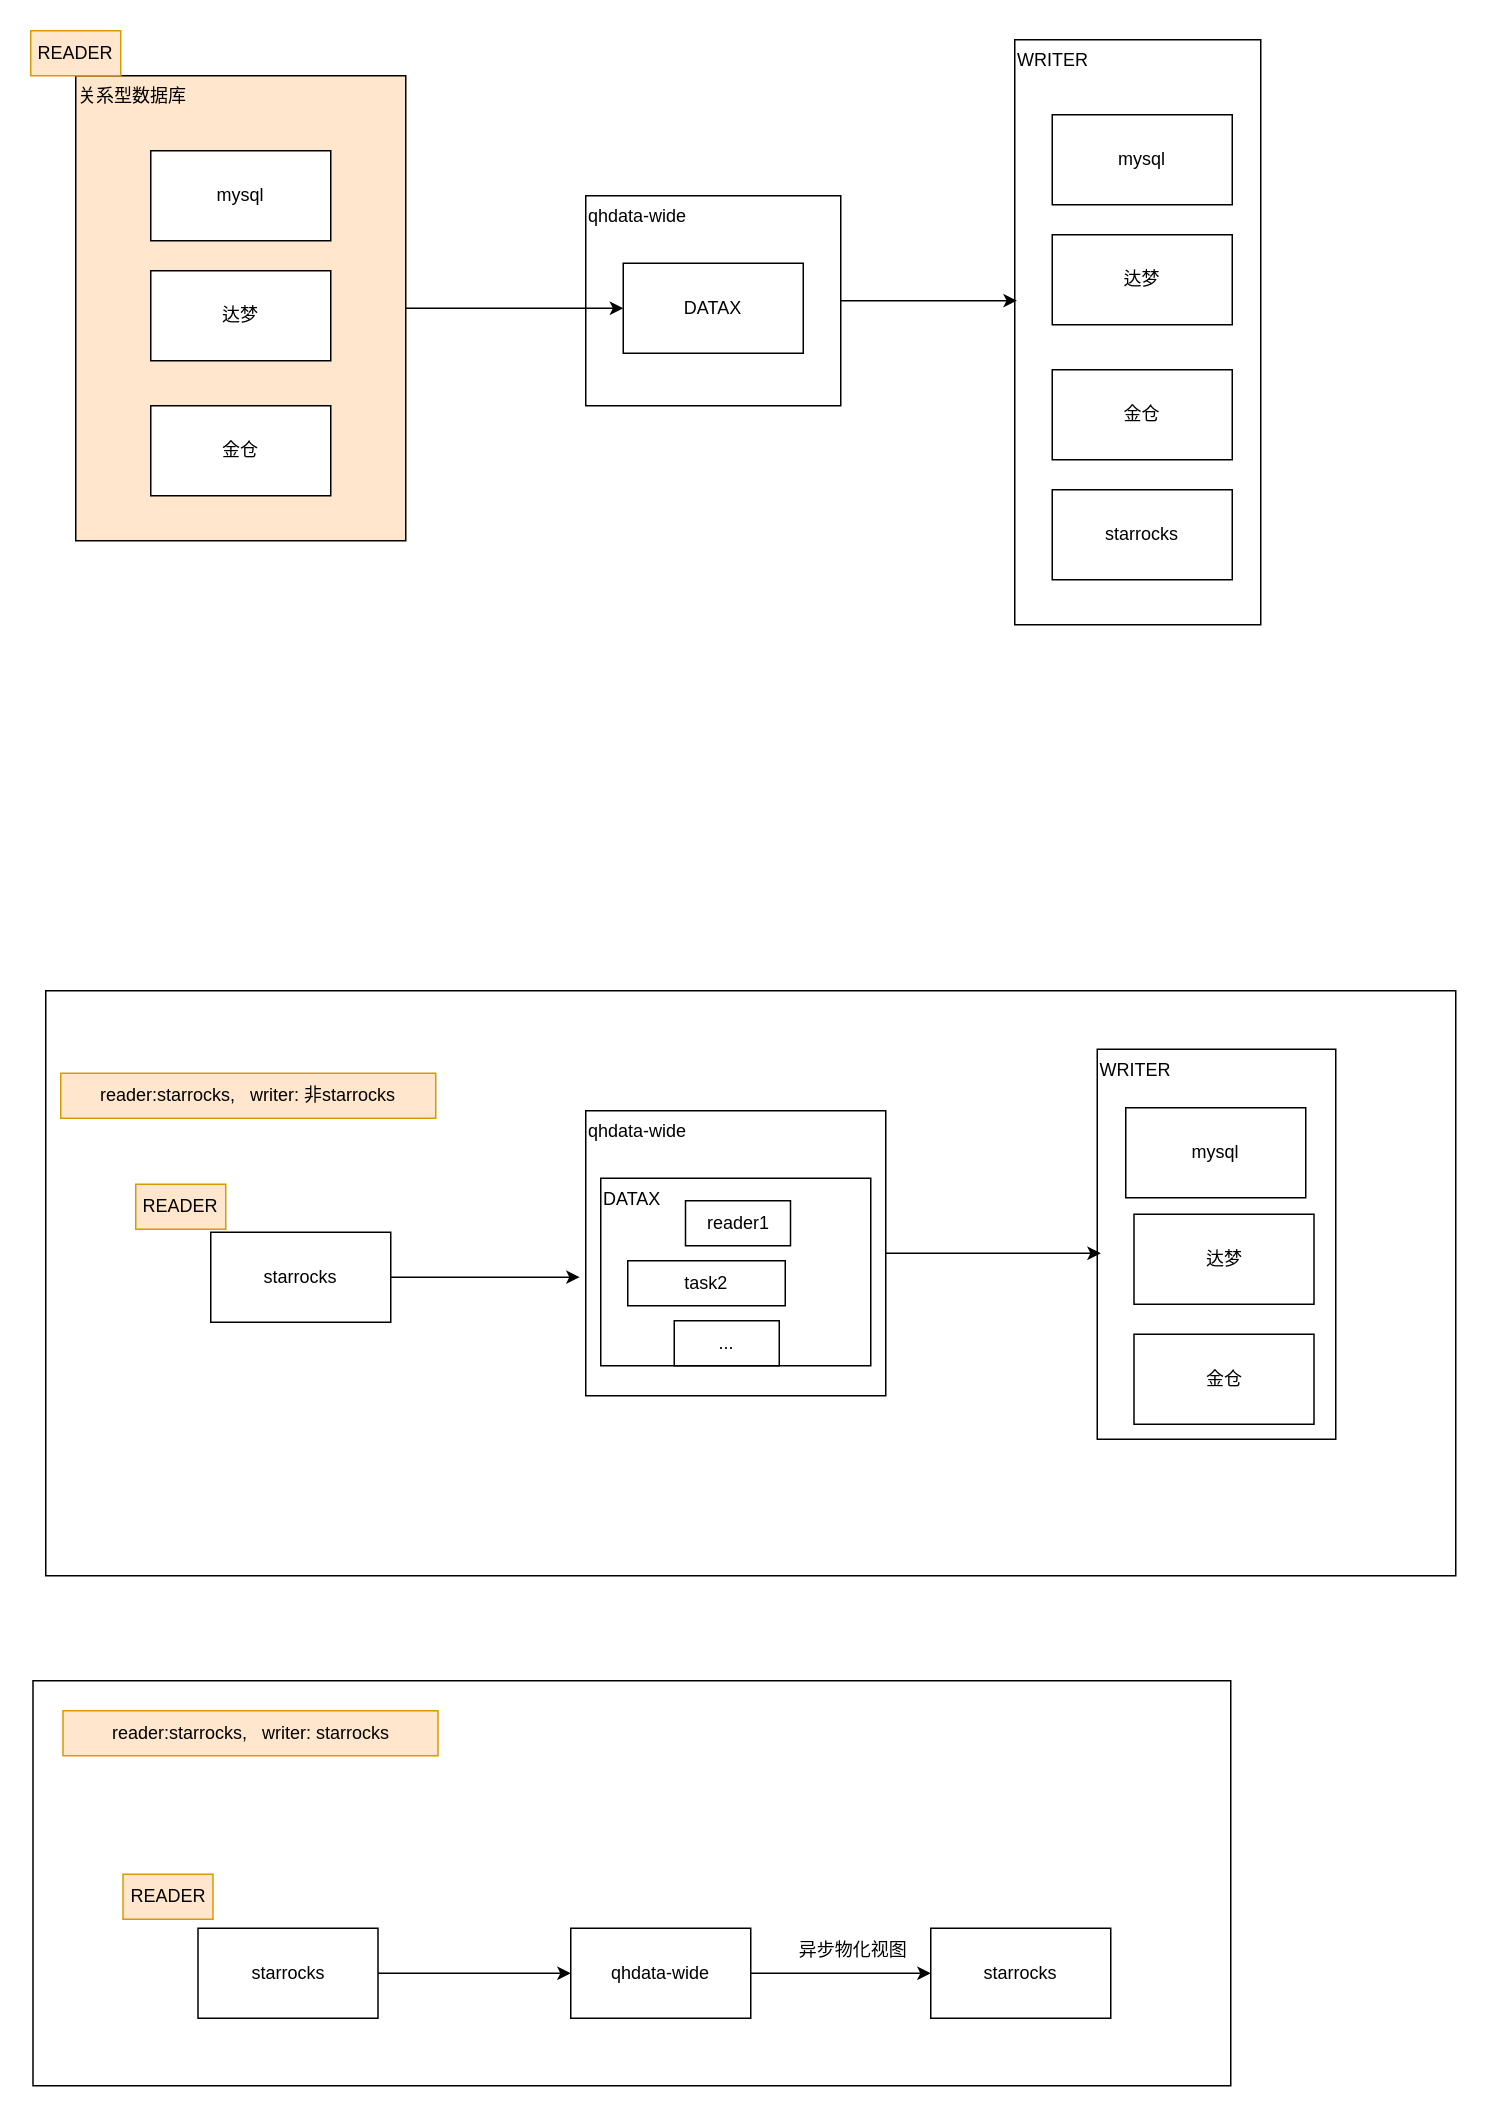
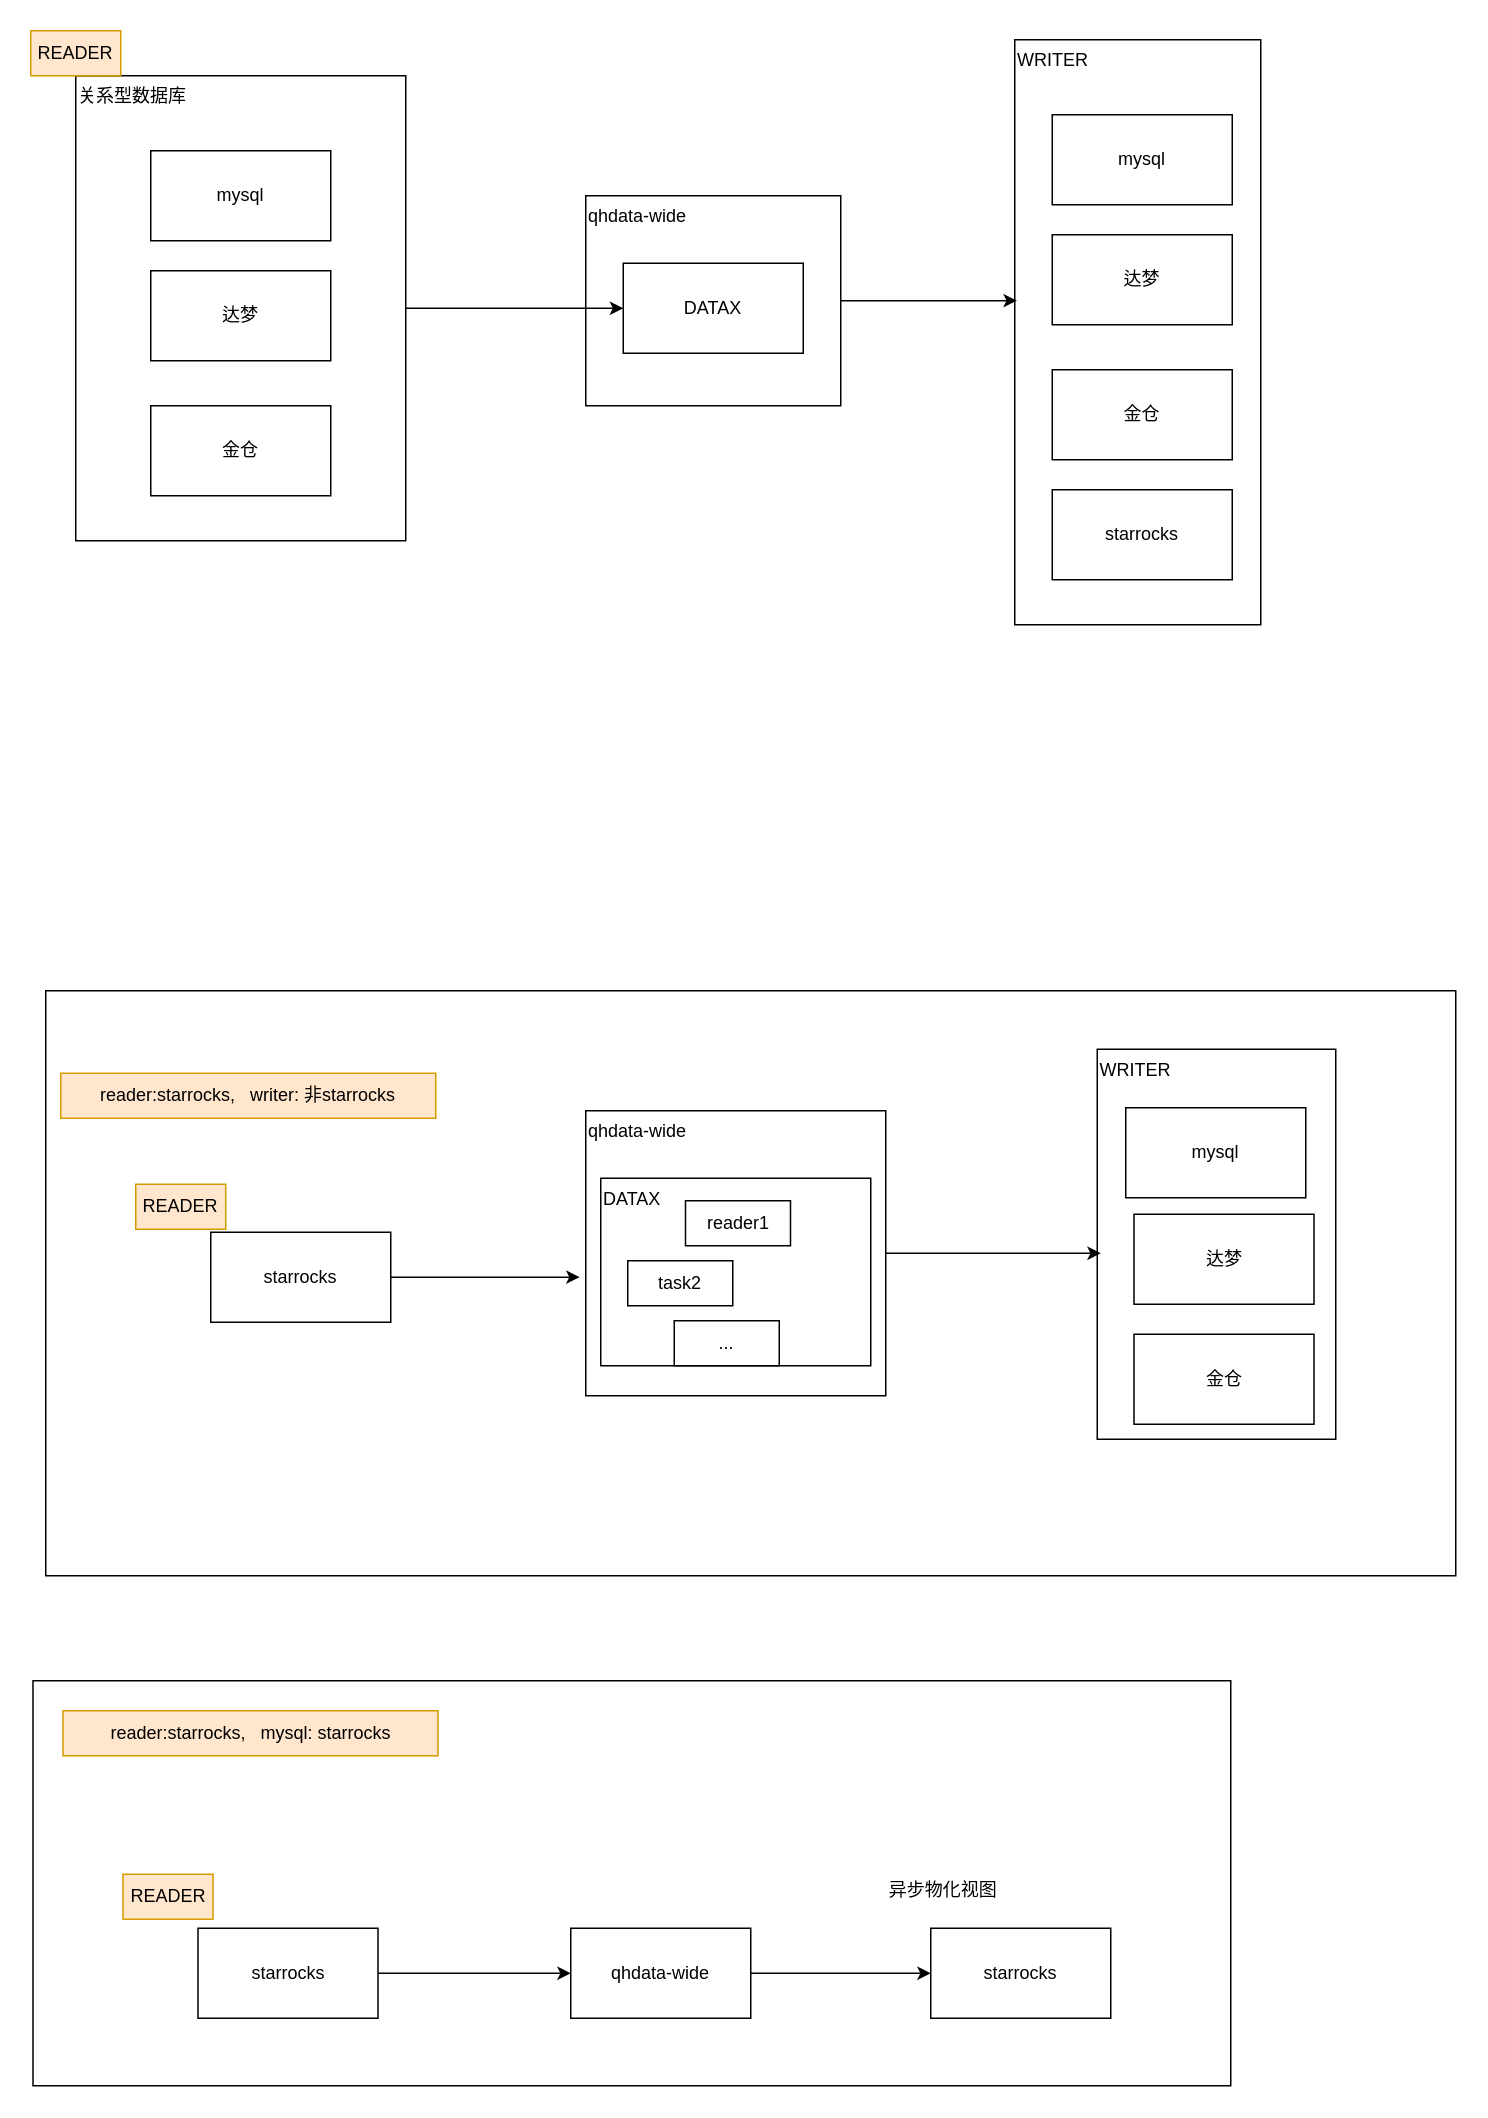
  <mxCell id="0" />
  <mxCell id="1" parent="0" />
  <mxCell id="2" value="" style="rounded=0;whiteSpace=wrap;html=1;" vertex="1" parent="1"><mxGeometry x="30" y="660" width="940" height="390" as="geometry" /></mxCell>
  <mxCell id="3" value="qhdata-wide" style="rounded=0;whiteSpace=wrap;html=1;align=left;verticalAlign=top;" vertex="1" parent="1"><mxGeometry x="390" y="130" width="170" height="140" as="geometry" /></mxCell>
  <mxCell id="4" value="WRITER" style="rounded=0;whiteSpace=wrap;html=1;align=left;verticalAlign=top;" vertex="1" parent="1"><mxGeometry x="676" y="26" width="164" height="390" as="geometry" /></mxCell>
  <mxCell id="5" style="edgeStyle=orthogonalEdgeStyle;rounded=0;orthogonalLoop=1;jettySize=auto;html=1;exitX=1;exitY=0.5;exitDx=0;exitDy=0;entryX=0;entryY=0.5;entryDx=0;entryDy=0;" edge="1" parent="1" source="6" target="15"><mxGeometry relative="1" as="geometry" /></mxCell>
- <mxCell id="6" value="关系型数据库" style="rounded=0;whiteSpace=wrap;html=1;align=left;verticalAlign=top;fillColor=#ffe6cc;" vertex="1" parent="1"><mxGeometry x="50" y="50" width="220" height="310" as="geometry" /></mxCell>
+ <mxCell id="6" value="关系型数据库" style="rounded=0;whiteSpace=wrap;html=1;align=left;verticalAlign=top;" vertex="1" parent="1"><mxGeometry x="50" y="50" width="220" height="310" as="geometry" /></mxCell>
  <mxCell id="7" value="达梦" style="rounded=0;whiteSpace=wrap;html=1;" vertex="1" parent="1"><mxGeometry x="100" y="180" width="120" height="60" as="geometry" /></mxCell>
  <mxCell id="8" value="mysql" style="rounded=0;whiteSpace=wrap;html=1;" vertex="1" parent="1"><mxGeometry x="100" y="100" width="120" height="60" as="geometry" /></mxCell>
  <mxCell id="9" value="金仓" style="rounded=0;whiteSpace=wrap;html=1;" vertex="1" parent="1"><mxGeometry x="100" y="270" width="120" height="60" as="geometry" /></mxCell>
  <mxCell id="10" value="starrocks" style="rounded=0;whiteSpace=wrap;html=1;" vertex="1" parent="1"><mxGeometry x="701" y="326" width="120" height="60" as="geometry" /></mxCell>
  <mxCell id="11" value="达梦" style="rounded=0;whiteSpace=wrap;html=1;" vertex="1" parent="1"><mxGeometry x="701" y="156" width="120" height="60" as="geometry" /></mxCell>
  <mxCell id="12" value="mysql" style="rounded=0;whiteSpace=wrap;html=1;" vertex="1" parent="1"><mxGeometry x="701" y="76" width="120" height="60" as="geometry" /></mxCell>
  <mxCell id="13" value="金仓" style="rounded=0;whiteSpace=wrap;html=1;" vertex="1" parent="1"><mxGeometry x="701" y="246" width="120" height="60" as="geometry" /></mxCell>
  <mxCell id="14" value="READER" style="text;html=1;align=center;verticalAlign=middle;whiteSpace=wrap;rounded=0;fillColor=#ffe6cc;strokeColor=#d79b00;" vertex="1" parent="1"><mxGeometry x="20" y="20" width="60" height="30" as="geometry" /></mxCell>
  <mxCell id="15" value="DATAX" style="rounded=0;whiteSpace=wrap;html=1;" vertex="1" parent="1"><mxGeometry x="415" y="175" width="120" height="60" as="geometry" /></mxCell>
  <mxCell id="16" value="qhdata-wide" style="rounded=0;whiteSpace=wrap;html=1;align=left;verticalAlign=top;" vertex="1" parent="1"><mxGeometry x="390" y="740" width="200" height="190" as="geometry" /></mxCell>
  <mxCell id="17" value="WRITER" style="rounded=0;whiteSpace=wrap;html=1;align=left;verticalAlign=top;" vertex="1" parent="1"><mxGeometry x="731" y="699" width="159" height="260" as="geometry" /></mxCell>
  <mxCell id="18" value="达梦" style="rounded=0;whiteSpace=wrap;html=1;" vertex="1" parent="1"><mxGeometry x="755.5" y="809" width="120" height="60" as="geometry" /></mxCell>
  <mxCell id="19" value="mysql" style="rounded=0;whiteSpace=wrap;html=1;" vertex="1" parent="1"><mxGeometry x="750" y="738" width="120" height="60" as="geometry" /></mxCell>
  <mxCell id="20" value="金仓" style="rounded=0;whiteSpace=wrap;html=1;" vertex="1" parent="1"><mxGeometry x="755.5" y="889" width="120" height="60" as="geometry" /></mxCell>
  <mxCell id="21" value="READER" style="text;html=1;align=center;verticalAlign=middle;whiteSpace=wrap;rounded=0;fillColor=#ffe6cc;strokeColor=#d79b00;" vertex="1" parent="1"><mxGeometry x="90" y="789" width="60" height="30" as="geometry" /></mxCell>
  <mxCell id="22" value="DATAX" style="rounded=0;whiteSpace=wrap;html=1;align=left;verticalAlign=top;" vertex="1" parent="1"><mxGeometry x="400" y="785" width="180" height="125" as="geometry" /></mxCell>
  <mxCell id="23" value="starrocks" style="rounded=0;whiteSpace=wrap;html=1;" vertex="1" parent="1"><mxGeometry x="140" y="821" width="120" height="60" as="geometry" /></mxCell>
- <mxCell id="24" value="task2" style="rounded=0;whiteSpace=wrap;html=1;" vertex="1" parent="1"><mxGeometry x="418" y="840" width="105" height="30" as="geometry" /></mxCell>
+ <mxCell id="24" value="task2" style="rounded=0;whiteSpace=wrap;html=1;" vertex="1" parent="1"><mxGeometry x="418" y="840" width="70" height="30" as="geometry" /></mxCell>
  <mxCell id="25" value="reader1" style="rounded=0;whiteSpace=wrap;html=1;" vertex="1" parent="1"><mxGeometry x="456.5" y="800" width="70" height="30" as="geometry" /></mxCell>
  <mxCell id="26" value="..." style="rounded=0;whiteSpace=wrap;html=1;" vertex="1" parent="1"><mxGeometry x="449" y="880" width="70" height="30" as="geometry" /></mxCell>
  <mxCell id="27" value="reader:starrocks,&amp;nbsp; &amp;nbsp;writer: 非starrocks" style="text;html=1;align=center;verticalAlign=middle;whiteSpace=wrap;rounded=0;fillColor=#ffe6cc;strokeColor=#d79b00;" vertex="1" parent="1"><mxGeometry x="40" y="715" width="250" height="30" as="geometry" /></mxCell>
  <mxCell id="28" style="edgeStyle=orthogonalEdgeStyle;rounded=0;orthogonalLoop=1;jettySize=auto;html=1;exitX=1;exitY=0.5;exitDx=0;exitDy=0;entryX=0.009;entryY=0.446;entryDx=0;entryDy=0;entryPerimeter=0;" edge="1" parent="1" source="3" target="4"><mxGeometry relative="1" as="geometry" /></mxCell>
  <mxCell id="29" style="edgeStyle=orthogonalEdgeStyle;rounded=0;orthogonalLoop=1;jettySize=auto;html=1;exitX=1;exitY=0.5;exitDx=0;exitDy=0;entryX=-0.02;entryY=0.584;entryDx=0;entryDy=0;entryPerimeter=0;" edge="1" parent="1" source="23" target="16"><mxGeometry relative="1" as="geometry" /></mxCell>
  <mxCell id="30" style="edgeStyle=orthogonalEdgeStyle;rounded=0;orthogonalLoop=1;jettySize=auto;html=1;exitX=1;exitY=0.5;exitDx=0;exitDy=0;entryX=0.015;entryY=0.523;entryDx=0;entryDy=0;entryPerimeter=0;" edge="1" parent="1" source="16" target="17"><mxGeometry relative="1" as="geometry" /></mxCell>
  <mxCell id="31" value="" style="rounded=0;whiteSpace=wrap;html=1;" vertex="1" parent="1"><mxGeometry x="21.5" y="1120" width="798.5" height="270" as="geometry" /></mxCell>
  <mxCell id="32" value="READER" style="text;html=1;align=center;verticalAlign=middle;whiteSpace=wrap;rounded=0;fillColor=#ffe6cc;strokeColor=#d79b00;" vertex="1" parent="1"><mxGeometry x="81.5" y="1249" width="60" height="30" as="geometry" /></mxCell>
  <mxCell id="33" style="edgeStyle=orthogonalEdgeStyle;rounded=0;orthogonalLoop=1;jettySize=auto;html=1;exitX=1;exitY=0.5;exitDx=0;exitDy=0;entryX=0;entryY=0.5;entryDx=0;entryDy=0;" edge="1" parent="1" source="34" target="37"><mxGeometry relative="1" as="geometry" /></mxCell>
  <mxCell id="34" value="starrocks" style="rounded=0;whiteSpace=wrap;html=1;" vertex="1" parent="1"><mxGeometry x="131.5" y="1285" width="120" height="60" as="geometry" /></mxCell>
- <mxCell id="35" value="reader:starrocks,&amp;nbsp; &amp;nbsp;writer: starrocks" style="text;html=1;align=center;verticalAlign=middle;whiteSpace=wrap;rounded=0;fillColor=#ffe6cc;strokeColor=#d79b00;" vertex="1" parent="1"><mxGeometry x="41.5" y="1140" width="250" height="30" as="geometry" /></mxCell>
+ <mxCell id="35" value="reader:starrocks,&amp;nbsp; &amp;nbsp;mysql: starrocks" style="text;html=1;align=center;verticalAlign=middle;whiteSpace=wrap;rounded=0;fillColor=#ffe6cc;strokeColor=#d79b00;" vertex="1" parent="1"><mxGeometry x="41.5" y="1140" width="250" height="30" as="geometry" /></mxCell>
  <mxCell id="36" style="edgeStyle=orthogonalEdgeStyle;rounded=0;orthogonalLoop=1;jettySize=auto;html=1;exitX=1;exitY=0.5;exitDx=0;exitDy=0;entryX=0;entryY=0.5;entryDx=0;entryDy=0;" edge="1" parent="1" source="37" target="38"><mxGeometry relative="1" as="geometry" /></mxCell>
  <mxCell id="37" value="qhdata-wide" style="rounded=0;whiteSpace=wrap;html=1;" vertex="1" parent="1"><mxGeometry x="380" y="1285" width="120" height="60" as="geometry" /></mxCell>
  <mxCell id="38" value="starrocks" style="rounded=0;whiteSpace=wrap;html=1;" vertex="1" parent="1"><mxGeometry x="620" y="1285" width="120" height="60" as="geometry" /></mxCell>
- <mxCell id="39" value="异步物化视图" style="text;html=1;align=center;verticalAlign=middle;whiteSpace=wrap;rounded=0;" vertex="1" parent="1"><mxGeometry x="527" y="1285" width="83" height="30" as="geometry" /></mxCell>
+ <mxCell id="39" value="异步物化视图" style="text;html=1;align=center;verticalAlign=middle;whiteSpace=wrap;rounded=0;" vertex="1" parent="1"><mxGeometry x="587" y="1245" width="83" height="30" as="geometry" /></mxCell>
